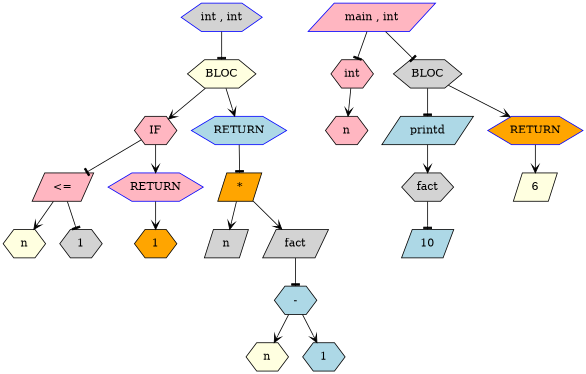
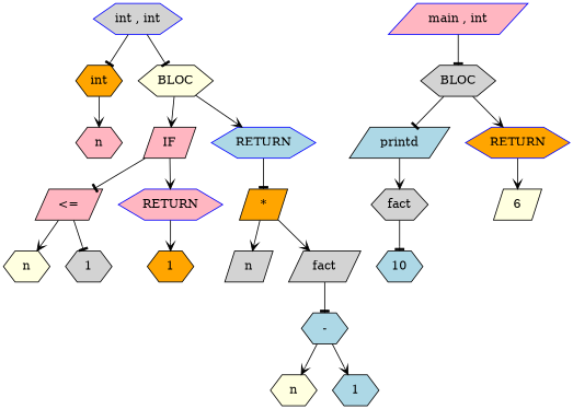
  digraph {
    node [fillcolor=lightgrey shape=hexagon style=filled]
    edge [arrowhead=vee]
    n1 [color=blue label="int , int"]
-   n2 [fillcolor=lightpink label=int]
+   n2 [fillcolor=orange label=int]
    n3 [fillcolor=lightyellow label=BLOC]
    n4 [fillcolor=lightpink label=n]
-   n5 [fillcolor=lightpink label=IF]
+   n5 [fillcolor=lightpink label=IF shape=parallelogram]
    n6 [color=blue fillcolor=lightblue label=RETURN]
    n7 [fillcolor=lightpink label="<=" shape=parallelogram]
    n8 [color=blue fillcolor=lightpink label=RETURN]
    n9 [fillcolor=orange label="*" shape=parallelogram]
    n10 [fillcolor=lightyellow label=n]
    n11 [label=1]
    n12 [fillcolor=orange label=1]
    n13 [label=n shape=parallelogram]
    n14 [label=fact shape=parallelogram]
    n15 [fillcolor=lightblue label="-"]
    n16 [fillcolor=lightyellow label=n]
    n17 [fillcolor=lightblue label=1]
    n18 [color=blue fillcolor=lightpink label="main , int" shape=parallelogram]
    n19 [label=BLOC]
    n20 [fillcolor=lightblue label=printd shape=parallelogram]
    n21 [color=blue fillcolor=orange label=RETURN]
    n22 [label=fact]
    n23 [fillcolor=lightyellow label=6 shape=parallelogram]
-   n24 [fillcolor=lightblue label=10 shape=parallelogram]
-   n18 -> n2 [arrowhead=tee]
+   n24 [fillcolor=lightblue label=10]
+   n1 -> n2 [arrowhead=tee]
    n1 -> n3 [arrowhead=tee]
    n2 -> n4
    n3 -> n5
    n3 -> n6
    n5 -> n7 [arrowhead=tee]
    n5 -> n8
    n6 -> n9 [arrowhead=tee]
    n7 -> n10
    n7 -> n11 [arrowhead=tee]
    n8 -> n12
    n9 -> n13
    n9 -> n14
    n14 -> n15 [arrowhead=tee]
    n15 -> n16
    n15 -> n17
    n18 -> n19 [arrowhead=tee]
    n19 -> n20 [arrowhead=tee]
    n19 -> n21
    n20 -> n22
    n21 -> n23
    n22 -> n24 [arrowhead=tee]
  }
